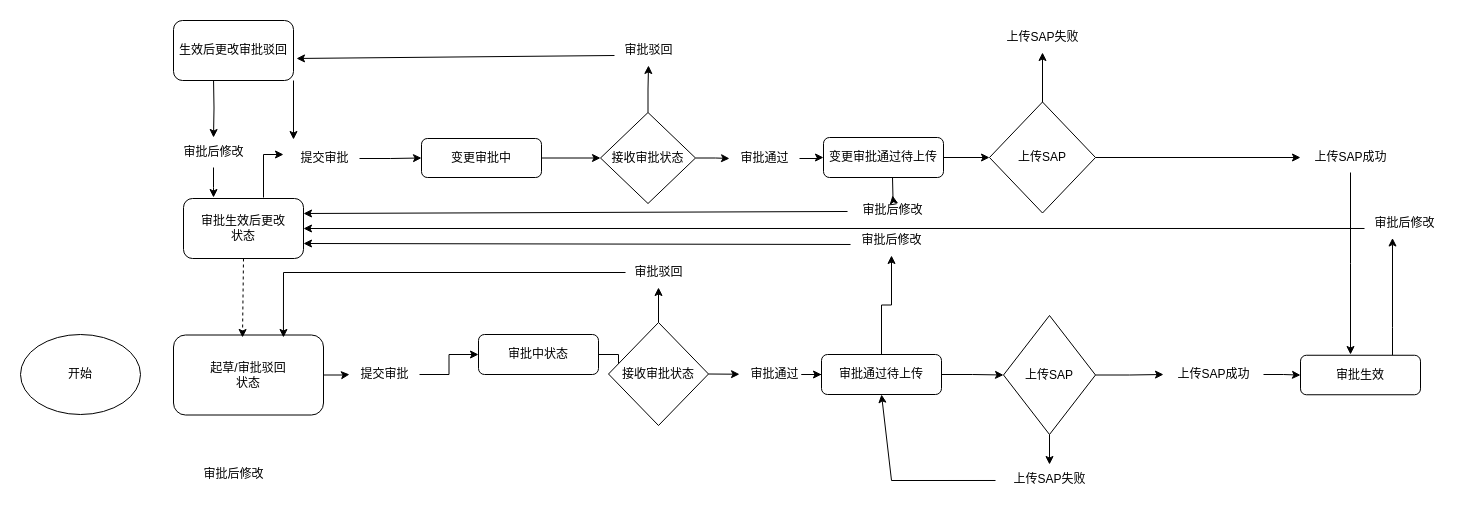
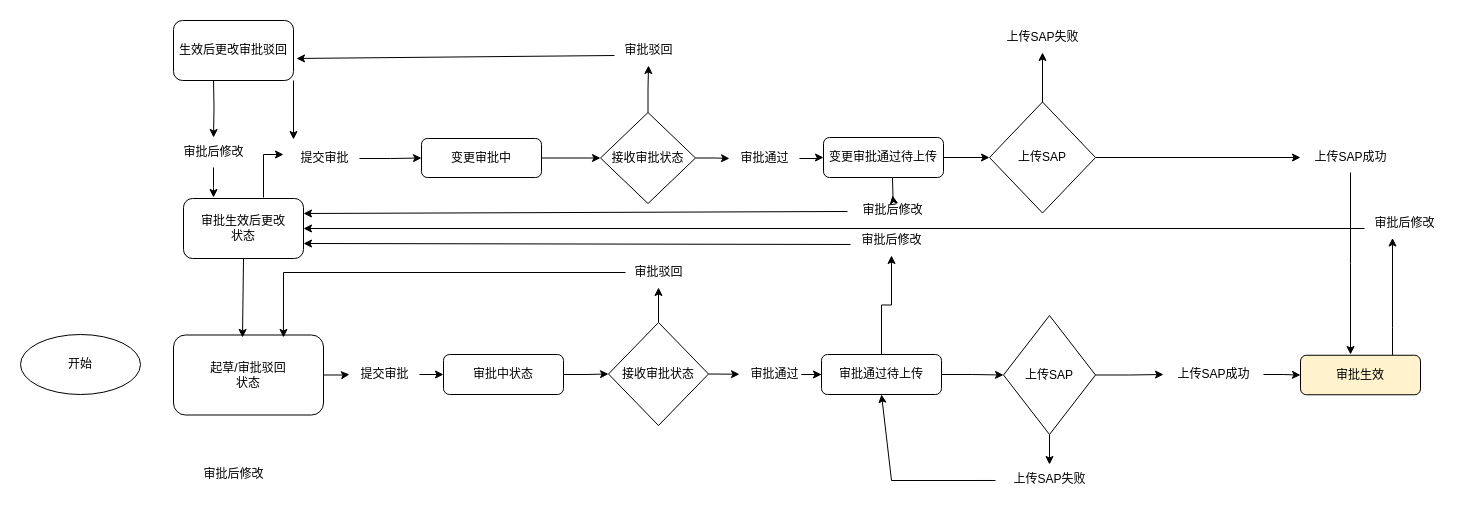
  <mxCell id="0" />
  <mxCell id="1" parent="0" />
- <mxCell id="2" value="开始" style="ellipse;whiteSpace=wrap;html=1;labelBackgroundColor=none;labelBorderColor=none;" vertex="1" parent="1"><mxGeometry x="20" y="334" width="120" height="80" as="geometry" /></mxCell>
+ <mxCell id="2" value="开始" style="ellipse;whiteSpace=wrap;html=1;labelBackgroundColor=none;labelBorderColor=none;" vertex="1" parent="1"><mxGeometry x="20" y="334" width="120" height="60" as="geometry" /></mxCell>
  <mxCell id="3" value="" style="edgeStyle=orthogonalEdgeStyle;rounded=0;orthogonalLoop=1;jettySize=auto;html=1;" edge="1" parent="1" source="4" target="19"><mxGeometry relative="1" as="geometry" /></mxCell>
  <mxCell id="4" value="起草/审批驳回&lt;br&gt;状态" style="rounded=1;whiteSpace=wrap;html=1;" vertex="1" parent="1"><mxGeometry x="173" y="334.5" width="150" height="80" as="geometry" /></mxCell>
  <mxCell id="5" value="" style="edgeStyle=orthogonalEdgeStyle;rounded=0;orthogonalLoop=1;jettySize=auto;html=1;" edge="1" parent="1" source="6" target="13"><mxGeometry relative="1" as="geometry" /></mxCell>
- <mxCell id="6" value="审批中状态" style="rounded=1;whiteSpace=wrap;html=1;" vertex="1" parent="1"><mxGeometry x="478" y="334" width="120" height="40" as="geometry" /></mxCell>
+ <mxCell id="6" value="审批中状态" style="rounded=1;whiteSpace=wrap;html=1;" vertex="1" parent="1"><mxGeometry x="443" y="354" width="120" height="40" as="geometry" /></mxCell>
  <mxCell id="7" value="" style="edgeStyle=orthogonalEdgeStyle;rounded=0;orthogonalLoop=1;jettySize=auto;html=1;" edge="1" parent="1"><mxGeometry relative="1" as="geometry"><mxPoint x="1392" y="354.75" as="sourcePoint" /><mxPoint x="1392" y="237.5" as="targetPoint" /><Array as="points"><mxPoint x="1392" y="327" /><mxPoint x="1392" y="327" /></Array></mxGeometry></mxCell>
- <mxCell id="8" value="审批生效" style="rounded=1;whiteSpace=wrap;html=1;" vertex="1" parent="1"><mxGeometry x="1300" y="354.75" width="120" height="39.5" as="geometry" /></mxCell>
+ <mxCell id="8" value="审批生效" style="rounded=1;whiteSpace=wrap;html=1;fillColor=#fff2cc;" vertex="1" parent="1"><mxGeometry x="1300" y="354.75" width="120" height="39.5" as="geometry" /></mxCell>
  <mxCell id="9" value="" style="edgeStyle=orthogonalEdgeStyle;rounded=0;orthogonalLoop=1;jettySize=auto;html=1;" edge="1" parent="1" source="10" target="24"><mxGeometry relative="1" as="geometry" /></mxCell>
  <mxCell id="10" value="审批通过" style="text;html=1;align=center;verticalAlign=middle;resizable=0;points=[];autosize=1;strokeColor=none;fillColor=none;" vertex="1" parent="1"><mxGeometry x="739" y="359" width="70" height="30" as="geometry" /></mxCell>
  <mxCell id="11" value="审批驳回" style="text;html=1;align=center;verticalAlign=middle;resizable=0;points=[];autosize=1;strokeColor=none;fillColor=none;" vertex="1" parent="1"><mxGeometry x="623" y="257" width="70" height="30" as="geometry" /></mxCell>
  <mxCell id="12" value="" style="edgeStyle=orthogonalEdgeStyle;rounded=0;orthogonalLoop=1;jettySize=auto;html=1;" edge="1" parent="1" source="13" target="11"><mxGeometry relative="1" as="geometry" /></mxCell>
  <mxCell id="13" value="接收审批状态" style="rhombus;whiteSpace=wrap;html=1;" vertex="1" parent="1"><mxGeometry x="608" y="322" width="100" height="103" as="geometry" /></mxCell>
  <mxCell id="14" value="" style="edgeStyle=orthogonalEdgeStyle;rounded=0;orthogonalLoop=1;jettySize=auto;html=1;" edge="1" parent="1" source="16" target="22"><mxGeometry relative="1" as="geometry" /></mxCell>
  <mxCell id="15" value="" style="edgeStyle=orthogonalEdgeStyle;rounded=0;orthogonalLoop=1;jettySize=auto;html=1;" edge="1" parent="1" source="16" target="21"><mxGeometry relative="1" as="geometry" /></mxCell>
  <mxCell id="16" value="上传SAP" style="rhombus;whiteSpace=wrap;html=1;" vertex="1" parent="1"><mxGeometry x="1003" y="315" width="92" height="119" as="geometry" /></mxCell>
  <mxCell id="17" value="" style="edgeStyle=orthogonalEdgeStyle;rounded=0;orthogonalLoop=1;jettySize=auto;html=1;" edge="1" parent="1" source="24" target="16"><mxGeometry relative="1" as="geometry" /></mxCell>
  <mxCell id="18" value="" style="edgeStyle=orthogonalEdgeStyle;rounded=0;orthogonalLoop=1;jettySize=auto;html=1;" edge="1" parent="1" source="19" target="6"><mxGeometry relative="1" as="geometry" /></mxCell>
  <mxCell id="19" value="提交审批" style="text;html=1;align=center;verticalAlign=middle;resizable=0;points=[];autosize=1;strokeColor=none;fillColor=none;" vertex="1" parent="1"><mxGeometry x="349" y="359" width="70" height="30" as="geometry" /></mxCell>
  <mxCell id="20" value="" style="edgeStyle=orthogonalEdgeStyle;rounded=0;orthogonalLoop=1;jettySize=auto;html=1;" edge="1" parent="1" source="21" target="8"><mxGeometry relative="1" as="geometry" /></mxCell>
  <mxCell id="21" value="上传SAP成功" style="text;html=1;align=center;verticalAlign=middle;resizable=0;points=[];autosize=1;strokeColor=none;fillColor=none;" vertex="1" parent="1"><mxGeometry x="1163" y="359" width="100" height="30" as="geometry" /></mxCell>
  <mxCell id="22" value="上传SAP失败" style="text;html=1;align=center;verticalAlign=middle;resizable=0;points=[];autosize=1;strokeColor=none;fillColor=none;" vertex="1" parent="1"><mxGeometry x="999" y="464" width="100" height="30" as="geometry" /></mxCell>
  <mxCell id="23" value="" style="edgeStyle=orthogonalEdgeStyle;rounded=0;orthogonalLoop=1;jettySize=auto;html=1;" edge="1" parent="1" source="24" target="27"><mxGeometry relative="1" as="geometry" /></mxCell>
  <mxCell id="24" value="审批通过待上传" style="rounded=1;whiteSpace=wrap;html=1;" vertex="1" parent="1"><mxGeometry x="821" y="354" width="120" height="40" as="geometry" /></mxCell>
  <mxCell id="25" value="" style="endArrow=classic;html=1;rounded=0;exitX=1;exitY=0.5;exitDx=0;exitDy=0;" edge="1" parent="1" source="13" target="10"><mxGeometry width="50" height="50" relative="1" as="geometry"><mxPoint x="623" y="424" as="sourcePoint" /><mxPoint x="673" y="374" as="targetPoint" /></mxGeometry></mxCell>
  <mxCell id="26" value="" style="endArrow=classic;html=1;rounded=0;exitX=0.029;exitY=0.5;exitDx=0;exitDy=0;exitPerimeter=0;entryX=0.733;entryY=0.031;entryDx=0;entryDy=0;entryPerimeter=0;" edge="1" parent="1" source="11" target="4"><mxGeometry width="50" height="50" relative="1" as="geometry"><mxPoint x="623" y="424" as="sourcePoint" /><mxPoint x="283" y="327" as="targetPoint" /><Array as="points"><mxPoint x="283" y="272" /></Array></mxGeometry></mxCell>
  <mxCell id="27" value="审批后修改" style="text;html=1;align=center;verticalAlign=middle;resizable=0;points=[];autosize=1;strokeColor=none;fillColor=none;" vertex="1" parent="1"><mxGeometry x="851" y="225" width="80" height="30" as="geometry" /></mxCell>
  <mxCell id="28" value="" style="endArrow=classic;html=1;rounded=0;exitX=-0.04;exitY=0.533;exitDx=0;exitDy=0;exitPerimeter=0;entryX=0.5;entryY=1;entryDx=0;entryDy=0;" edge="1" parent="1" source="22" target="24"><mxGeometry width="50" height="50" relative="1" as="geometry"><mxPoint x="693" y="424" as="sourcePoint" /><mxPoint x="743" y="374" as="targetPoint" /><Array as="points"><mxPoint x="891" y="480" /></Array></mxGeometry></mxCell>
  <mxCell id="29" value="" style="endArrow=classic;html=1;rounded=0;exitX=-0.012;exitY=0.633;exitDx=0;exitDy=0;exitPerimeter=0;entryX=1;entryY=0.75;entryDx=0;entryDy=0;" edge="1" parent="1" source="27" target="31"><mxGeometry width="50" height="50" relative="1" as="geometry"><mxPoint x="693" y="436" as="sourcePoint" /><mxPoint x="259" y="240" as="targetPoint" /><Array as="points" /></mxGeometry></mxCell>
  <mxCell id="30" value="审批后修改" style="text;html=1;align=center;verticalAlign=middle;resizable=0;points=[];autosize=1;strokeColor=none;fillColor=none;" vertex="1" parent="1"><mxGeometry x="193" y="459" width="80" height="30" as="geometry" /></mxCell>
  <mxCell id="31" value="审批生效后更改&lt;br style=&quot;border-color: var(--border-color);&quot;&gt;状态" style="rounded=1;whiteSpace=wrap;html=1;" vertex="1" parent="1"><mxGeometry x="183" y="198" width="120" height="60" as="geometry" /></mxCell>
- <mxCell id="32" value="" style="endArrow=classic;html=1;rounded=0;exitX=0.5;exitY=1;exitDx=0;exitDy=0;entryX=0.46;entryY=0.031;entryDx=0;entryDy=0;entryPerimeter=0;dashed=1;" edge="1" parent="1" source="31" target="4"><mxGeometry width="50" height="50" relative="1" as="geometry"><mxPoint x="693" y="414" as="sourcePoint" /><mxPoint x="242" y="331" as="targetPoint" /></mxGeometry></mxCell>
+ <mxCell id="32" value="" style="endArrow=classic;html=1;rounded=0;exitX=0.5;exitY=1;exitDx=0;exitDy=0;entryX=0.46;entryY=0.031;entryDx=0;entryDy=0;entryPerimeter=0;" edge="1" parent="1" source="31" target="4"><mxGeometry width="50" height="50" relative="1" as="geometry"><mxPoint x="693" y="414" as="sourcePoint" /><mxPoint x="242" y="331" as="targetPoint" /></mxGeometry></mxCell>
  <mxCell id="33" value="" style="edgeStyle=orthogonalEdgeStyle;rounded=0;orthogonalLoop=1;jettySize=auto;html=1;" edge="1" parent="1" source="34" target="36"><mxGeometry relative="1" as="geometry" /></mxCell>
  <mxCell id="34" value="提交审批" style="text;html=1;align=center;verticalAlign=middle;resizable=0;points=[];autosize=1;strokeColor=none;fillColor=none;" vertex="1" parent="1"><mxGeometry x="289" y="143" width="70" height="30" as="geometry" /></mxCell>
  <mxCell id="35" value="" style="edgeStyle=orthogonalEdgeStyle;rounded=0;orthogonalLoop=1;jettySize=auto;html=1;" edge="1" parent="1" source="36" target="40"><mxGeometry relative="1" as="geometry" /></mxCell>
  <mxCell id="36" value="变更审批中" style="rounded=1;whiteSpace=wrap;html=1;" vertex="1" parent="1"><mxGeometry x="421" y="138" width="120" height="39" as="geometry" /></mxCell>
  <mxCell id="37" value="" style="endArrow=classic;html=1;rounded=0;" edge="1" parent="1"><mxGeometry width="50" height="50" relative="1" as="geometry"><mxPoint x="263" y="197" as="sourcePoint" /><mxPoint x="283" y="154" as="targetPoint" /><Array as="points"><mxPoint x="263" y="154" /></Array></mxGeometry></mxCell>
  <mxCell id="38" value="" style="edgeStyle=orthogonalEdgeStyle;rounded=0;orthogonalLoop=1;jettySize=auto;html=1;" edge="1" parent="1" source="40" target="41"><mxGeometry relative="1" as="geometry" /></mxCell>
  <mxCell id="39" value="" style="edgeStyle=orthogonalEdgeStyle;rounded=0;orthogonalLoop=1;jettySize=auto;html=1;" edge="1" parent="1" source="40" target="51"><mxGeometry relative="1" as="geometry" /></mxCell>
  <mxCell id="40" value="接收审批状态" style="rhombus;whiteSpace=wrap;html=1;" vertex="1" parent="1"><mxGeometry x="600" y="112" width="95" height="91" as="geometry" /></mxCell>
  <mxCell id="41" value="审批驳回" style="text;html=1;align=center;verticalAlign=middle;resizable=0;points=[];autosize=1;strokeColor=none;fillColor=none;" vertex="1" parent="1"><mxGeometry x="613" y="35" width="70" height="30" as="geometry" /></mxCell>
  <mxCell id="42" value="" style="edgeStyle=orthogonalEdgeStyle;rounded=0;orthogonalLoop=1;jettySize=auto;html=1;" edge="1" parent="1" target="46"><mxGeometry relative="1" as="geometry"><mxPoint x="213" y="77" as="sourcePoint" /></mxGeometry></mxCell>
  <mxCell id="43" value="生效后更改审批驳回" style="rounded=1;whiteSpace=wrap;html=1;" vertex="1" parent="1"><mxGeometry x="173" y="20" width="120" height="60" as="geometry" /></mxCell>
  <mxCell id="44" value="" style="endArrow=classic;html=1;rounded=0;exitX=0.014;exitY=0.667;exitDx=0;exitDy=0;exitPerimeter=0;entryX=1.025;entryY=0.633;entryDx=0;entryDy=0;entryPerimeter=0;" edge="1" parent="1" source="41" target="43"><mxGeometry width="50" height="50" relative="1" as="geometry"><mxPoint x="693" y="414" as="sourcePoint" /><mxPoint x="313" y="55" as="targetPoint" /></mxGeometry></mxCell>
  <mxCell id="45" value="" style="edgeStyle=orthogonalEdgeStyle;rounded=0;orthogonalLoop=1;jettySize=auto;html=1;" edge="1" parent="1" source="46"><mxGeometry relative="1" as="geometry"><mxPoint x="213" y="197" as="targetPoint" /></mxGeometry></mxCell>
  <mxCell id="46" value="审批后修改" style="text;html=1;align=center;verticalAlign=middle;resizable=0;points=[];autosize=1;strokeColor=none;fillColor=none;" vertex="1" parent="1"><mxGeometry x="173" y="137" width="80" height="30" as="geometry" /></mxCell>
  <mxCell id="47" value="" style="edgeStyle=orthogonalEdgeStyle;rounded=0;orthogonalLoop=1;jettySize=auto;html=1;" edge="1" parent="1" target="59"><mxGeometry relative="1" as="geometry"><mxPoint x="892" y="177" as="sourcePoint" /></mxGeometry></mxCell>
  <mxCell id="48" value="" style="edgeStyle=orthogonalEdgeStyle;rounded=0;orthogonalLoop=1;jettySize=auto;html=1;" edge="1" parent="1" source="49" target="54"><mxGeometry relative="1" as="geometry" /></mxCell>
  <mxCell id="49" value="变更审批通过待上传" style="rounded=1;whiteSpace=wrap;html=1;" vertex="1" parent="1"><mxGeometry x="823" y="137" width="120" height="40" as="geometry" /></mxCell>
  <mxCell id="50" value="" style="edgeStyle=orthogonalEdgeStyle;rounded=0;orthogonalLoop=1;jettySize=auto;html=1;" edge="1" parent="1" source="51" target="49"><mxGeometry relative="1" as="geometry" /></mxCell>
  <mxCell id="51" value="审批通过" style="text;html=1;align=center;verticalAlign=middle;resizable=0;points=[];autosize=1;strokeColor=none;fillColor=none;" vertex="1" parent="1"><mxGeometry x="729" y="143" width="70" height="30" as="geometry" /></mxCell>
  <mxCell id="52" value="" style="edgeStyle=orthogonalEdgeStyle;rounded=0;orthogonalLoop=1;jettySize=auto;html=1;" edge="1" parent="1" source="54" target="57"><mxGeometry relative="1" as="geometry" /></mxCell>
  <mxCell id="53" value="" style="edgeStyle=orthogonalEdgeStyle;rounded=0;orthogonalLoop=1;jettySize=auto;html=1;" edge="1" parent="1" source="54" target="55"><mxGeometry relative="1" as="geometry" /></mxCell>
  <mxCell id="54" value="上传SAP" style="rhombus;whiteSpace=wrap;html=1;" vertex="1" parent="1"><mxGeometry x="989" y="101.5" width="106" height="111" as="geometry" /></mxCell>
  <mxCell id="55" value="上传SAP失败" style="text;html=1;align=center;verticalAlign=middle;resizable=0;points=[];autosize=1;strokeColor=none;fillColor=none;" vertex="1" parent="1"><mxGeometry x="992" y="22" width="100" height="30" as="geometry" /></mxCell>
  <mxCell id="56" value="" style="edgeStyle=orthogonalEdgeStyle;rounded=0;orthogonalLoop=1;jettySize=auto;html=1;" edge="1" parent="1" source="57"><mxGeometry relative="1" as="geometry"><mxPoint x="1350" y="354" as="targetPoint" /></mxGeometry></mxCell>
  <mxCell id="57" value="上传SAP成功" style="text;html=1;align=center;verticalAlign=middle;resizable=0;points=[];autosize=1;strokeColor=none;fillColor=none;" vertex="1" parent="1"><mxGeometry x="1300" y="142" width="100" height="30" as="geometry" /></mxCell>
  <mxCell id="58" value="" style="endArrow=classic;html=1;rounded=0;exitX=1;exitY=1;exitDx=0;exitDy=0;entryX=0.057;entryY=-0.133;entryDx=0;entryDy=0;entryPerimeter=0;" edge="1" parent="1" source="43" target="34"><mxGeometry width="50" height="50" relative="1" as="geometry"><mxPoint x="693" y="347" as="sourcePoint" /><mxPoint x="413" y="137" as="targetPoint" /></mxGeometry></mxCell>
  <mxCell id="59" value="审批后修改" style="text;html=1;align=center;verticalAlign=middle;resizable=0;points=[];autosize=1;strokeColor=none;fillColor=none;" vertex="1" parent="1"><mxGeometry x="852" y="195" width="80" height="30" as="geometry" /></mxCell>
  <mxCell id="60" value="" style="endArrow=classic;html=1;rounded=0;exitX=-0.062;exitY=0.533;exitDx=0;exitDy=0;exitPerimeter=0;entryX=1;entryY=0.25;entryDx=0;entryDy=0;" edge="1" parent="1" source="59" target="31"><mxGeometry width="50" height="50" relative="1" as="geometry"><mxPoint x="693" y="347" as="sourcePoint" /><mxPoint x="743" y="297" as="targetPoint" /></mxGeometry></mxCell>
  <mxCell id="61" value="审批后修改" style="text;html=1;align=center;verticalAlign=middle;resizable=0;points=[];autosize=1;strokeColor=none;fillColor=none;" vertex="1" parent="1"><mxGeometry x="1364" y="207.5" width="80" height="30" as="geometry" /></mxCell>
  <mxCell id="62" value="" style="endArrow=classic;html=1;rounded=0;exitX=0;exitY=0.683;exitDx=0;exitDy=0;exitPerimeter=0;entryX=1;entryY=0.5;entryDx=0;entryDy=0;" edge="1" parent="1" source="61" target="31"><mxGeometry width="50" height="50" relative="1" as="geometry"><mxPoint x="693" y="347" as="sourcePoint" /><mxPoint x="743" y="297" as="targetPoint" /></mxGeometry></mxCell>
